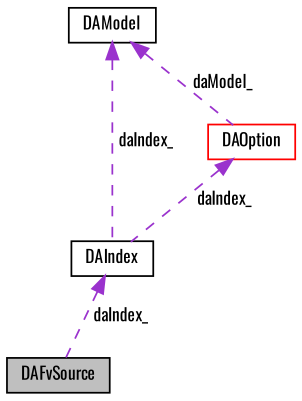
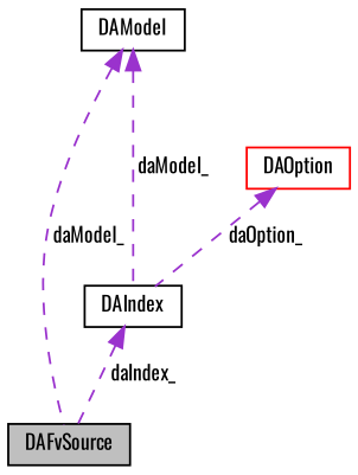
  digraph {
    fontname=Oswald
    node [color=black fontname=Oswald fontsize=10 shape=record]
    edge [color=darkorchid3 dir=back fontname=Oswald fontsize=10 labelfontname=Helvetica labelfontsize=10 style=dashed]
    n1 [fillcolor=grey75 fontcolor=black height=0.2 label=DAFvSource style=filled width=0.4]
    n2 [height=0.2 label=DAIndex width=0.4]
    n3 [color=red height=0.2 label=DAOption width=0.4]
    n4 [height=0.2 label=DAModel width=0.4]
    n2 -> n1 [label=" daIndex_"]
-   n3 -> n2 [label=" daIndex_"]
-   n4 -> n3 [label=" daModel_"]
-   n4 -> n2 [label=" daIndex_"]
+   n3 -> n2 [label=" daOption_"]
+   n4 -> n1 [label=" daModel_"]
+   n4 -> n2 [label=" daModel_"]
  }
